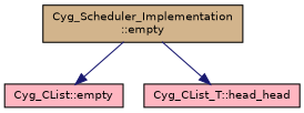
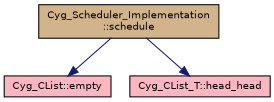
  digraph {
    rankdir=TB
    node [color=black fillcolor=lightpink fontname=Helvetica fontsize=10 shape=record style=filled]
    edge [color=midnightblue fontname=Helvetica fontsize=10 labelfontname=Helvetica labelfontsize=10 style=solid]
-   n1 [fillcolor=tan fontcolor=black height=0.2 label="Cyg_Scheduler_Implementation\l::empty" width=0.4]
+   n1 [fillcolor=tan fontcolor=black height=0.2 label="Cyg_Scheduler_Implementation\l::schedule" width=0.4]
    n2 [height=0.2 label="Cyg_CList::empty" width=0.4]
    n3 [height=0.2 label="Cyg_CList_T::head_head" width=0.4]
    n1 -> n2
    n1 -> n3
  }
